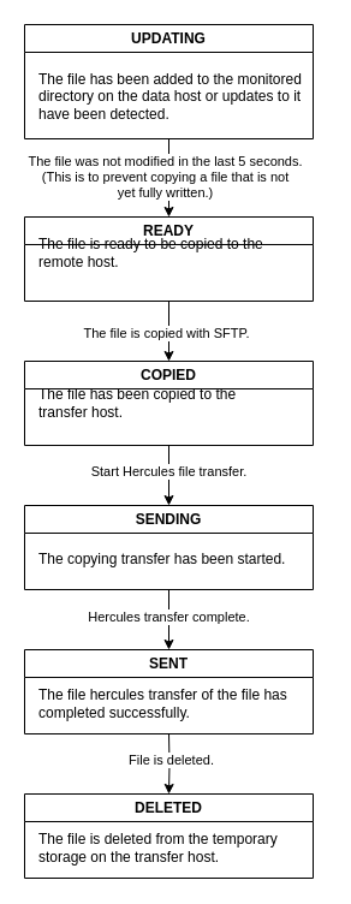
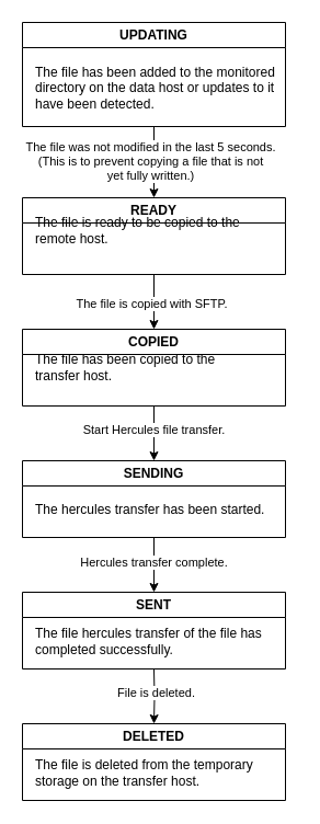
  <mxCell id="0" />
  <mxCell id="1" parent="0" />
  <mxCell id="2" value="UPDATING" style="swimlane;whiteSpace=wrap;html=1;" vertex="1" parent="1"><mxGeometry x="20" y="20" width="240" height="95" as="geometry" /></mxCell>
  <mxCell id="3" value="The file has been added to the monitored &lt;br&gt;directory on&amp;nbsp;the data host or updates to it &lt;br&gt;have been detected.&amp;nbsp;" style="text;html=1;align=left;verticalAlign=middle;resizable=0;points=[];autosize=1;strokeColor=none;fillColor=none;" vertex="1" parent="2"><mxGeometry x="10" y="30" width="240" height="60" as="geometry" /></mxCell>
  <mxCell id="4" value="READY" style="swimlane;whiteSpace=wrap;html=1;" vertex="1" parent="1"><mxGeometry x="20" y="180" width="240" height="70" as="geometry" /></mxCell>
  <mxCell id="5" value="The file is ready to be copied to the&lt;br&gt;remote host." style="text;html=1;align=left;verticalAlign=middle;resizable=0;points=[];autosize=1;strokeColor=none;fillColor=none;" vertex="1" parent="4"><mxGeometry x="10" y="10" width="210" height="40" as="geometry" /></mxCell>
  <mxCell id="6" value="" style="endArrow=classic;html=1;rounded=0;exitX=0.5;exitY=1;exitDx=0;exitDy=0;entryX=0.5;entryY=0;entryDx=0;entryDy=0;" edge="1" parent="1" source="2" target="4"><mxGeometry width="50" height="50" relative="1" as="geometry"><mxPoint x="300" y="230" as="sourcePoint" /><mxPoint x="350" y="180" as="targetPoint" /></mxGeometry></mxCell>
  <mxCell id="7" value="The file was not modified in the last 5 seconds.&lt;br&gt;(This is to prevent copying a file that is not &lt;br&gt;yet fully written.)" style="edgeLabel;html=1;align=center;verticalAlign=middle;resizable=0;points=[];" vertex="1" connectable="0" parent="6"><mxGeometry x="-0.033" y="-4" relative="1" as="geometry"><mxPoint as="offset" /></mxGeometry></mxCell>
  <mxCell id="8" value="" style="edgeStyle=orthogonalEdgeStyle;rounded=0;orthogonalLoop=1;jettySize=auto;html=1;entryX=0.5;entryY=0;entryDx=0;entryDy=0;" edge="1" parent="1" source="10" target="16"><mxGeometry relative="1" as="geometry" /></mxCell>
  <mxCell id="9" value="Start Hercules file transfer." style="edgeLabel;html=1;align=center;verticalAlign=middle;resizable=0;points=[];" vertex="1" connectable="0" parent="8"><mxGeometry x="-0.144" y="-1" relative="1" as="geometry"><mxPoint as="offset" /></mxGeometry></mxCell>
  <mxCell id="10" value="COPIED" style="swimlane;whiteSpace=wrap;html=1;" vertex="1" parent="1"><mxGeometry x="20" y="300" width="240" height="70" as="geometry" /></mxCell>
  <mxCell id="11" value="The file has been copied to the &lt;br&gt;transfer host." style="text;html=1;align=left;verticalAlign=middle;resizable=0;points=[];autosize=1;strokeColor=none;fillColor=none;" vertex="1" parent="10"><mxGeometry x="10" y="15" width="190" height="40" as="geometry" /></mxCell>
  <mxCell id="12" value="" style="endArrow=classic;html=1;rounded=0;exitX=0.5;exitY=1;exitDx=0;exitDy=0;entryX=0.5;entryY=0;entryDx=0;entryDy=0;" edge="1" parent="1" source="4" target="10"><mxGeometry width="50" height="50" relative="1" as="geometry"><mxPoint x="300" y="330" as="sourcePoint" /><mxPoint x="350" y="280" as="targetPoint" /></mxGeometry></mxCell>
  <mxCell id="13" value="The file is copied with SFTP." style="edgeLabel;html=1;align=center;verticalAlign=middle;resizable=0;points=[];" vertex="1" connectable="0" parent="12"><mxGeometry x="0.056" y="-3" relative="1" as="geometry"><mxPoint as="offset" /></mxGeometry></mxCell>
  <mxCell id="14" value="" style="edgeStyle=orthogonalEdgeStyle;rounded=0;orthogonalLoop=1;jettySize=auto;html=1;entryX=0.5;entryY=0;entryDx=0;entryDy=0;" edge="1" parent="1" source="16" target="18"><mxGeometry relative="1" as="geometry" /></mxCell>
  <mxCell id="15" value="Hercules transfer complete." style="edgeLabel;html=1;align=center;verticalAlign=middle;resizable=0;points=[];" vertex="1" connectable="0" parent="14"><mxGeometry x="-0.104" y="-1" relative="1" as="geometry"><mxPoint as="offset" /></mxGeometry></mxCell>
  <mxCell id="16" value="SENDING" style="swimlane;whiteSpace=wrap;html=1;" vertex="1" parent="1"><mxGeometry x="20" y="420" width="240" height="70" as="geometry" /></mxCell>
- <mxCell id="17" value="The copying transfer has been started." style="text;html=1;align=left;verticalAlign=middle;resizable=0;points=[];autosize=1;strokeColor=none;fillColor=none;" vertex="1" parent="16"><mxGeometry x="10" y="30" width="230" height="30" as="geometry" /></mxCell>
+ <mxCell id="17" value="The hercules transfer has been started." style="text;html=1;align=left;verticalAlign=middle;resizable=0;points=[];autosize=1;strokeColor=none;fillColor=none;" vertex="1" parent="16"><mxGeometry x="10" y="30" width="230" height="30" as="geometry" /></mxCell>
  <mxCell id="18" value="SENT" style="swimlane;whiteSpace=wrap;html=1;" vertex="1" parent="1"><mxGeometry x="20" y="540" width="240" height="70" as="geometry" /></mxCell>
  <mxCell id="19" value="The file hercules transfer of the file has &lt;br&gt;completed successfully." style="text;html=1;align=left;verticalAlign=middle;resizable=0;points=[];autosize=1;strokeColor=none;fillColor=none;" vertex="1" parent="18"><mxGeometry x="10" y="25" width="230" height="40" as="geometry" /></mxCell>
  <mxCell id="20" value="DELETED" style="swimlane;whiteSpace=wrap;html=1;" vertex="1" parent="1"><mxGeometry x="20" y="660" width="240" height="70" as="geometry" /></mxCell>
  <mxCell id="21" value="The file is deleted from the temporary &lt;br&gt;storage on the transfer host." style="text;html=1;align=left;verticalAlign=middle;resizable=0;points=[];autosize=1;strokeColor=none;fillColor=none;" vertex="1" parent="20"><mxGeometry x="10" y="25" width="220" height="40" as="geometry" /></mxCell>
  <mxCell id="22" value="" style="edgeStyle=orthogonalEdgeStyle;rounded=0;orthogonalLoop=1;jettySize=auto;html=1;entryX=0.5;entryY=0;entryDx=0;entryDy=0;" edge="1" parent="1" target="20"><mxGeometry relative="1" as="geometry"><mxPoint x="140" y="610" as="sourcePoint" /></mxGeometry></mxCell>
  <mxCell id="23" value="File is deleted." style="edgeLabel;html=1;align=center;verticalAlign=middle;resizable=0;points=[];" vertex="1" connectable="0" parent="22"><mxGeometry x="-0.112" y="1" relative="1" as="geometry"><mxPoint as="offset" /></mxGeometry></mxCell>
